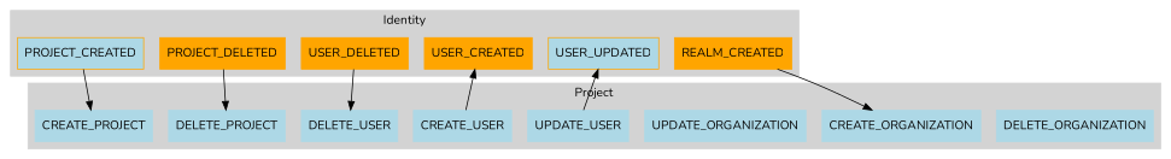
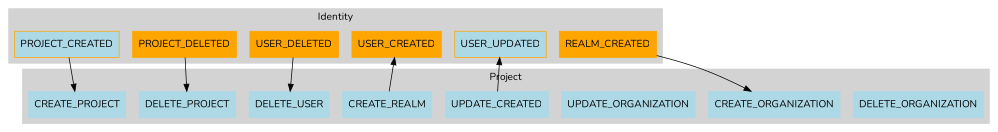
  digraph {
    fontname=Nunito
    node [color=lightBlue fontname=Nunito shape=box style=filled]
    edge [fontname=Nunito]
    n1 [label=DELETE_ORGANIZATION]
    n2 [label=CREATE_ORGANIZATION]
    n3 [label=UPDATE_ORGANIZATION]
-   n4 [label=UPDATE_USER]
-   n5 [label=CREATE_USER]
+   n4 [label=UPDATE_CREATED]
+   n5 [label=CREATE_REALM]
    n6 [label=DELETE_USER]
    n7 [label=DELETE_PROJECT]
    n8 [label=CREATE_PROJECT]
    n9 [color=orange label=USER_CREATED]
    n10 [color=orange label=USER_DELETED]
    n11 [color=orange fillcolor=lightBlue label=USER_UPDATED]
    n12 [color=orange label=PROJECT_DELETED]
    n13 [color=orange fillcolor=lightBlue label=PROJECT_CREATED]
    n14 [color=orange label=REALM_CREATED]
    subgraph cluster_1 {
      color=lightgrey
      label=Project
      style=filled
      n1
      n2
      n3
      n4
      n5
      n6
      n7
      n8
    }
    subgraph cluster_2 {
      color=lightgrey
      label=Identity
      style=filled
      n9
      n10
      n11
      n12
      n13
      n14
    }
    n4 -> n11
    n5 -> n9
    n10 -> n6
    n12 -> n7
    n13 -> n8
    n14 -> n2
  }
